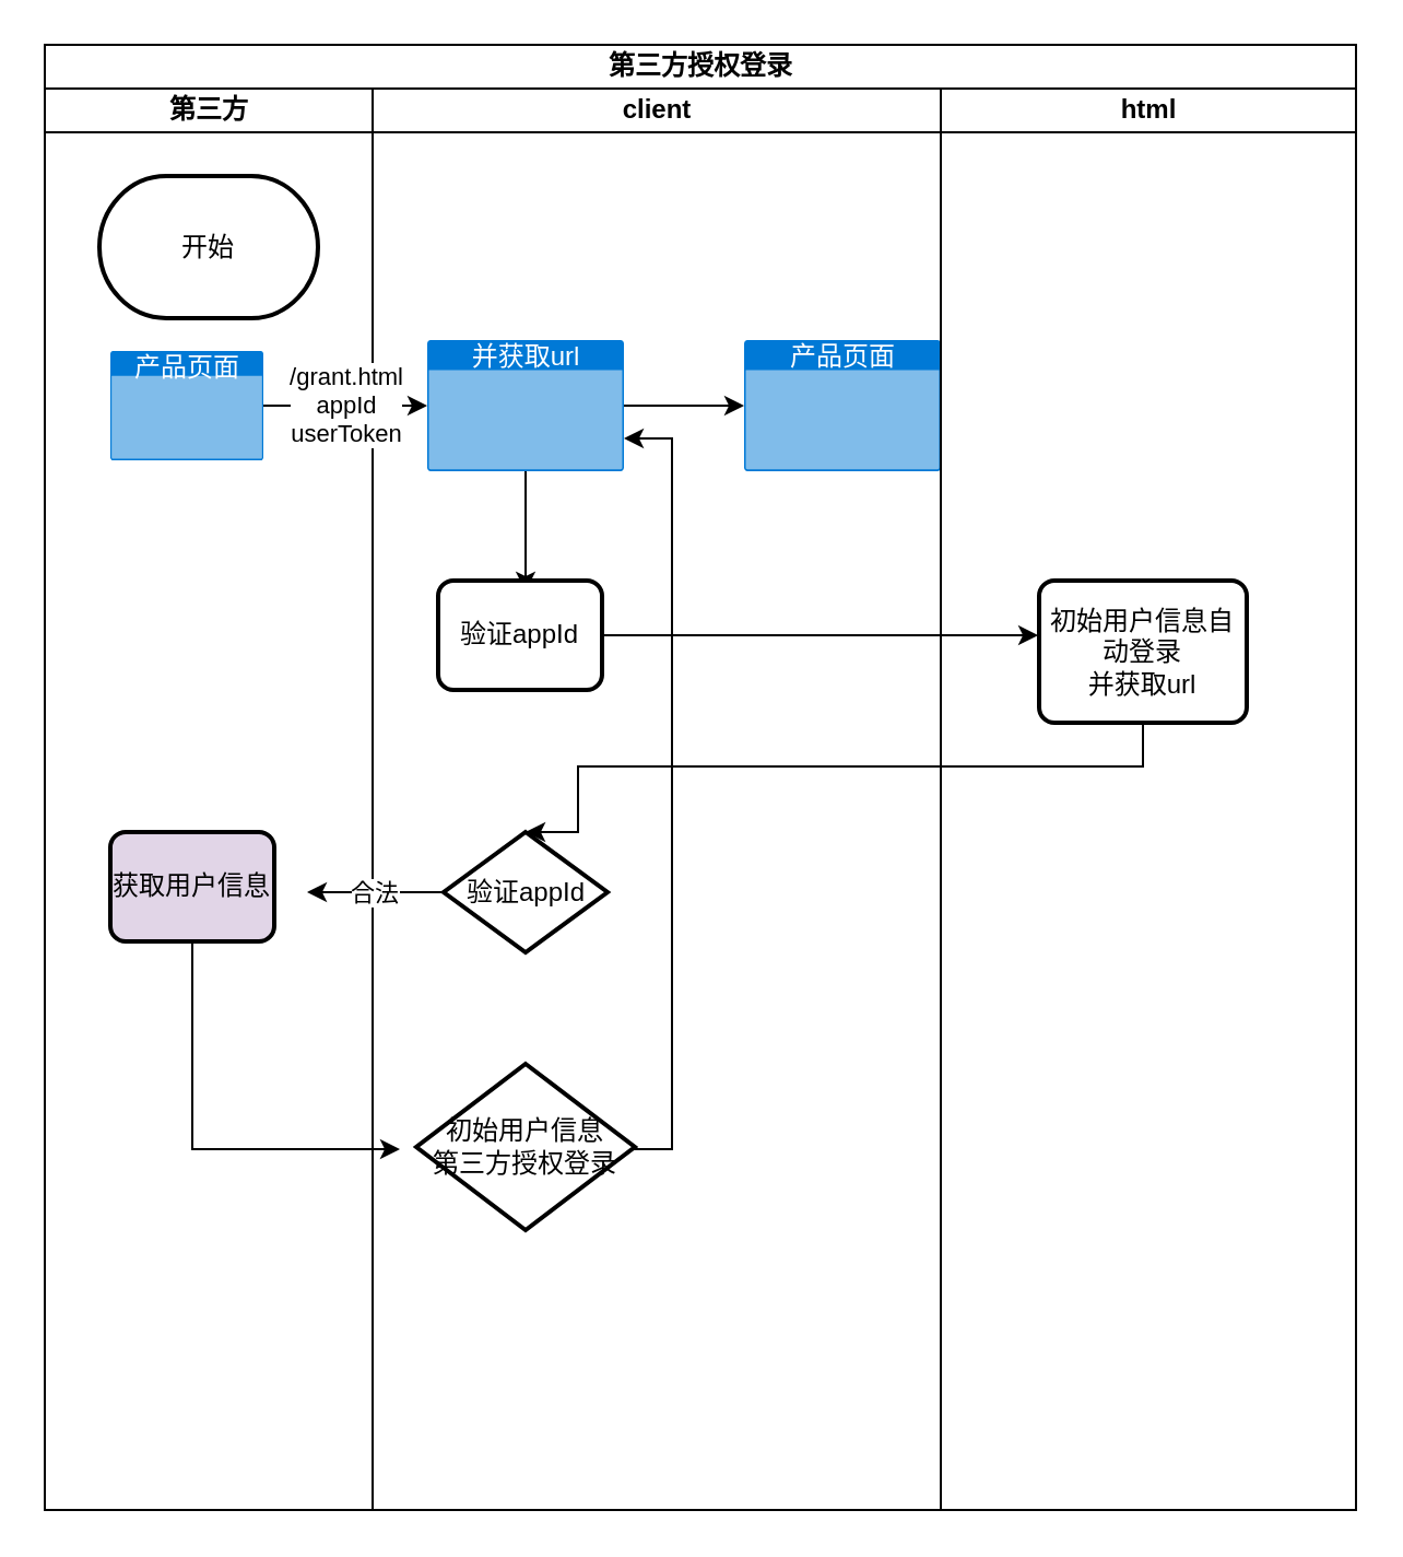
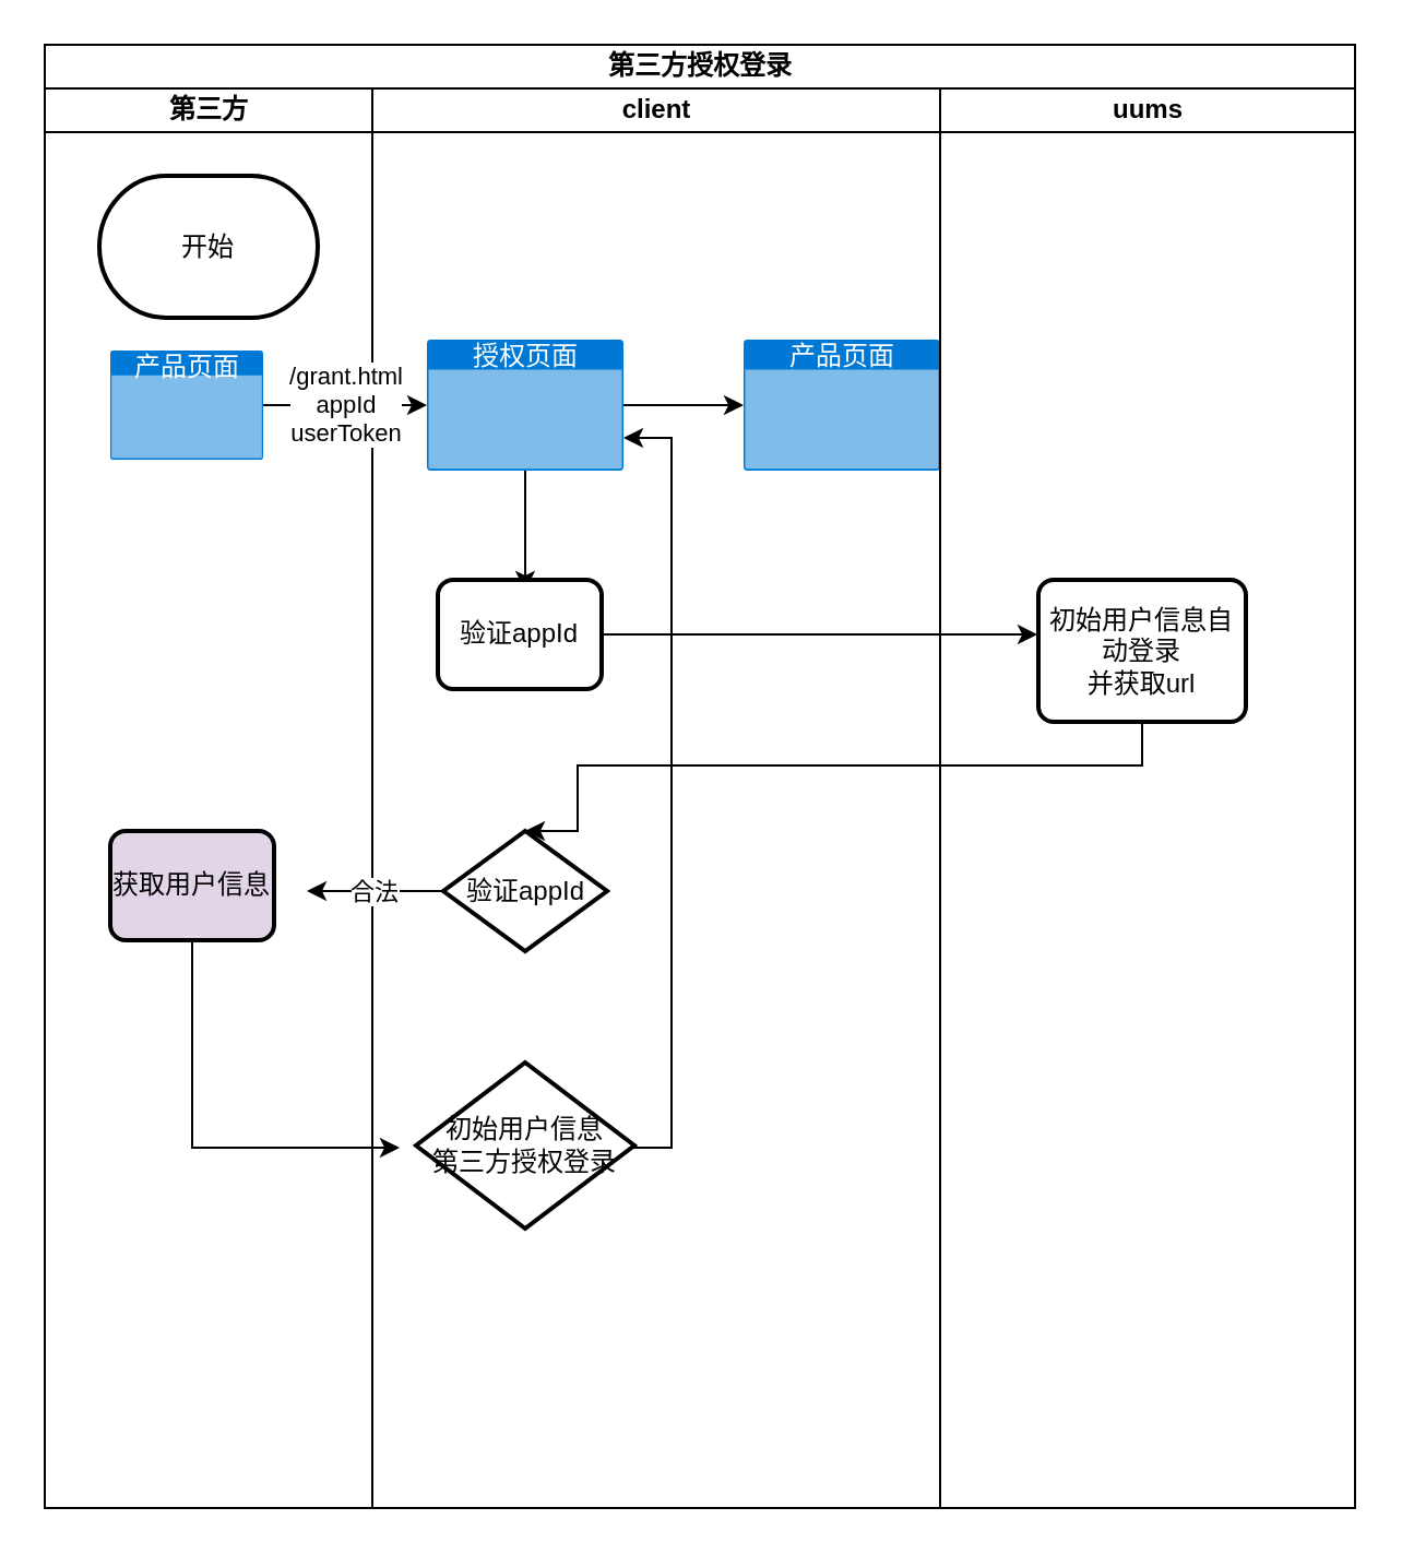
  <mxCell id="0" />
  <mxCell id="1" parent="0" />
  <mxCell id="2" value="第三方授权登录" style="swimlane;html=1;childLayout=stackLayout;resizeParent=1;resizeParentMax=0;startSize=20;" vertex="1" parent="1"><mxGeometry x="20" y="20" width="600" height="670" as="geometry" /></mxCell>
  <mxCell id="3" value="第三方" style="swimlane;html=1;startSize=20;" vertex="1" parent="2"><mxGeometry y="20" width="150" height="650" as="geometry" /></mxCell>
  <mxCell id="4" value="开始" style="strokeWidth=2;html=1;shape=mxgraph.flowchart.terminator;whiteSpace=wrap;" vertex="1" parent="3"><mxGeometry x="25" y="40" width="100" height="65" as="geometry" /></mxCell>
  <mxCell id="5" value="产品页面" style="html=1;strokeColor=none;fillColor=#0079D6;labelPosition=center;verticalLabelPosition=middle;verticalAlign=top;align=center;fontSize=12;outlineConnect=0;spacingTop=-6;fontColor=#FFFFFF;shape=mxgraph.sitemap.page;" vertex="1" parent="3"><mxGeometry x="30" y="120" width="70" height="50" as="geometry" /></mxCell>
  <mxCell id="6" value="获取用户信息" style="rounded=1;whiteSpace=wrap;html=1;absoluteArcSize=1;arcSize=14;strokeWidth=2;fillColor=#e1d5e7;" vertex="1" parent="3"><mxGeometry x="30" y="340" width="75" height="50" as="geometry" /></mxCell>
  <mxCell id="7" value="client" style="swimlane;html=1;startSize=20;" vertex="1" parent="2"><mxGeometry x="150" y="20" width="260" height="650" as="geometry" /></mxCell>
  <mxCell id="8" value="" style="edgeStyle=orthogonalEdgeStyle;rounded=0;orthogonalLoop=1;jettySize=auto;html=1;" edge="1" parent="7" source="10"><mxGeometry relative="1" as="geometry"><mxPoint x="70" y="230" as="targetPoint" /></mxGeometry></mxCell>
  <mxCell id="9" value="" style="edgeStyle=orthogonalEdgeStyle;rounded=0;orthogonalLoop=1;jettySize=auto;html=1;" edge="1" parent="7" source="10" target="11"><mxGeometry relative="1" as="geometry" /></mxCell>
- <mxCell id="10" value="并获取url" style="html=1;strokeColor=none;fillColor=#0079D6;labelPosition=center;verticalLabelPosition=middle;verticalAlign=top;align=center;fontSize=12;outlineConnect=0;spacingTop=-6;fontColor=#FFFFFF;shape=mxgraph.sitemap.page;" vertex="1" parent="7"><mxGeometry x="25" y="115" width="90" height="60" as="geometry" /></mxCell>
+ <mxCell id="10" value="授权页面" style="html=1;strokeColor=none;fillColor=#0079D6;labelPosition=center;verticalLabelPosition=middle;verticalAlign=top;align=center;fontSize=12;outlineConnect=0;spacingTop=-6;fontColor=#FFFFFF;shape=mxgraph.sitemap.page;" vertex="1" parent="7"><mxGeometry x="25" y="115" width="90" height="60" as="geometry" /></mxCell>
  <mxCell id="11" value="产品页面" style="html=1;strokeColor=none;fillColor=#0079D6;labelPosition=center;verticalLabelPosition=middle;verticalAlign=top;align=center;fontSize=12;outlineConnect=0;spacingTop=-6;fontColor=#FFFFFF;shape=mxgraph.sitemap.page;" vertex="1" parent="7"><mxGeometry x="170" y="115" width="90" height="60" as="geometry" /></mxCell>
  <mxCell id="12" style="edgeStyle=orthogonalEdgeStyle;rounded=0;orthogonalLoop=1;jettySize=auto;html=1;entryX=1;entryY=0.75;entryDx=0;entryDy=0;entryPerimeter=0;" edge="1" parent="7" target="10"><mxGeometry relative="1" as="geometry"><mxPoint x="110" y="485" as="sourcePoint" /><Array as="points"><mxPoint x="137" y="485" /><mxPoint x="137" y="160" /></Array></mxGeometry></mxCell>
  <mxCell id="13" value="&lt;span style=&quot;white-space: normal&quot;&gt;验证appId&lt;/span&gt;" style="strokeWidth=2;html=1;shape=mxgraph.flowchart.decision;whiteSpace=wrap;" vertex="1" parent="7"><mxGeometry x="32.5" y="340" width="75" height="55" as="geometry" /></mxCell>
  <mxCell id="14" value="验证appId" style="rounded=1;whiteSpace=wrap;html=1;absoluteArcSize=1;arcSize=14;strokeWidth=2;" vertex="1" parent="7"><mxGeometry x="30" y="225" width="75" height="50" as="geometry" /></mxCell>
  <mxCell id="15" value="&lt;span style=&quot;white-space: normal&quot;&gt;初始用户信息&lt;/span&gt;&lt;br style=&quot;white-space: normal&quot;&gt;&lt;span style=&quot;white-space: normal&quot;&gt;第三方授权登录&lt;/span&gt;" style="strokeWidth=2;html=1;shape=mxgraph.flowchart.decision;whiteSpace=wrap;" vertex="1" parent="7"><mxGeometry x="20" y="446" width="100" height="76" as="geometry" /></mxCell>
- <mxCell id="16" value="html" style="swimlane;html=1;startSize=20;" vertex="1" parent="2"><mxGeometry x="410" y="20" width="190" height="650" as="geometry" /></mxCell>
+ <mxCell id="16" value="uums" style="swimlane;html=1;startSize=20;" vertex="1" parent="2"><mxGeometry x="410" y="20" width="190" height="650" as="geometry" /></mxCell>
  <mxCell id="17" value="初始用户信息自动登录&lt;br&gt;并获取url" style="rounded=1;whiteSpace=wrap;html=1;absoluteArcSize=1;arcSize=14;strokeWidth=2;" vertex="1" parent="16"><mxGeometry x="45" y="225" width="95" height="65" as="geometry" /></mxCell>
  <mxCell id="18" value="/grant.html&lt;br&gt;appId&lt;br&gt;userToken" style="edgeStyle=orthogonalEdgeStyle;rounded=0;orthogonalLoop=1;jettySize=auto;html=1;entryX=0;entryY=0.5;entryDx=0;entryDy=0;entryPerimeter=0;" edge="1" parent="2" source="5" target="10"><mxGeometry relative="1" as="geometry" /></mxCell>
  <mxCell id="19" style="edgeStyle=orthogonalEdgeStyle;rounded=0;orthogonalLoop=1;jettySize=auto;html=1;exitX=0.5;exitY=1;exitDx=0;exitDy=0;" edge="1" parent="2" source="6"><mxGeometry relative="1" as="geometry"><mxPoint x="162.5" y="505" as="targetPoint" /><Array as="points"><mxPoint x="68" y="505" /></Array></mxGeometry></mxCell>
  <mxCell id="20" style="edgeStyle=orthogonalEdgeStyle;rounded=0;orthogonalLoop=1;jettySize=auto;html=1;entryX=-0.005;entryY=0.385;entryDx=0;entryDy=0;entryPerimeter=0;" edge="1" parent="2" source="14" target="17"><mxGeometry relative="1" as="geometry" /></mxCell>
  <mxCell id="21" style="edgeStyle=orthogonalEdgeStyle;rounded=0;orthogonalLoop=1;jettySize=auto;html=1;exitX=0.5;exitY=1;exitDx=0;exitDy=0;entryX=0.5;entryY=0;entryDx=0;entryDy=0;entryPerimeter=0;" edge="1" parent="2" source="17" target="13"><mxGeometry relative="1" as="geometry"><mxPoint x="242.5" y="330" as="targetPoint" /><Array as="points"><mxPoint x="503" y="330" /><mxPoint x="244" y="330" /></Array></mxGeometry></mxCell>
  <mxCell id="22" value="合法" style="edgeStyle=orthogonalEdgeStyle;rounded=0;orthogonalLoop=1;jettySize=auto;html=1;" edge="1" parent="1" source="13"><mxGeometry relative="1" as="geometry"><mxPoint x="140" y="407.5" as="targetPoint" /></mxGeometry></mxCell>
